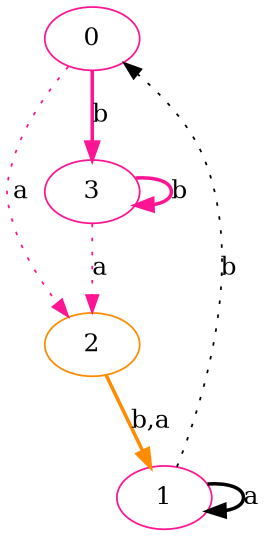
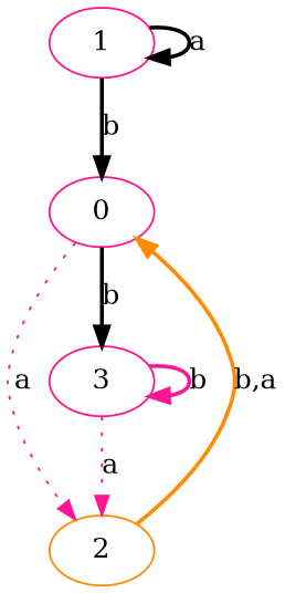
  digraph {
    d2tdocpreamble="\usetikzlibrary{automata}"
    d2tfigpreamble="\tikzstyle{every state}= [ draw=blue!50,very thick,fill=blue!20]  \tikzstyle{auto}= [fill=white]"
    ranksep=0.5
    node [color=deeppink style=state]
    edge [color=deeppink lblstyle=auto style=bold topath="bend right"]
    n1 [label=0 style="state, accepting"]
    n2 [color=darkorange label=2 style="state, initial"]
    n3 [label=3]
    n4 [label=1]
    n1 -> n2 [label=a style=dotted]
-   n1 -> n3 [label=b]
-   n2 -> n4 [color=darkorange label="b,a"]
+   n1 -> n3 [color=black label=b]
+   n2 -> n1 [color=darkorange label="b,a"]
    n3 -> n2 [label=a style=dotted]
    n3 -> n3 [label=b topath="loop above"]
-   n4 -> n1 [color=black label=b style=dotted]
+   n4 -> n1 [color=black label=b]
    n4 -> n4 [color=black label=a topath="loop above"]
  }
